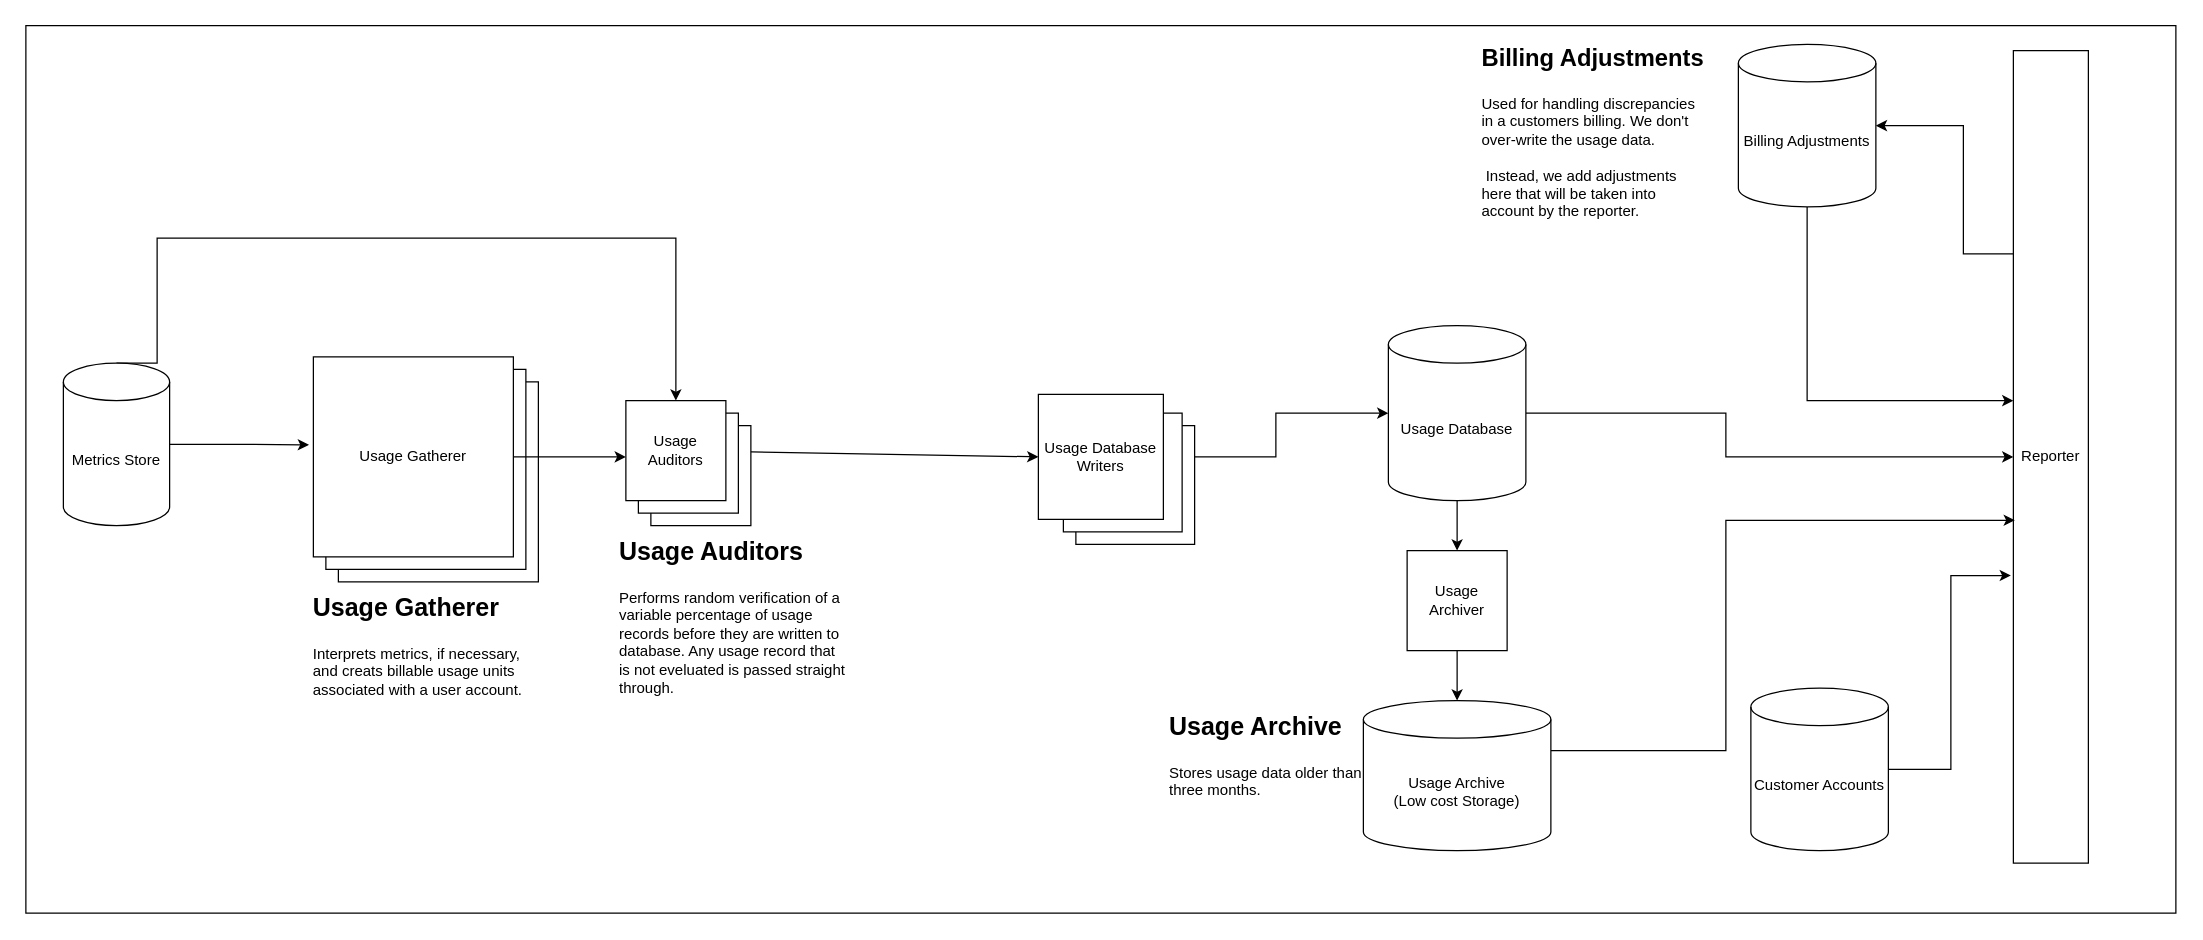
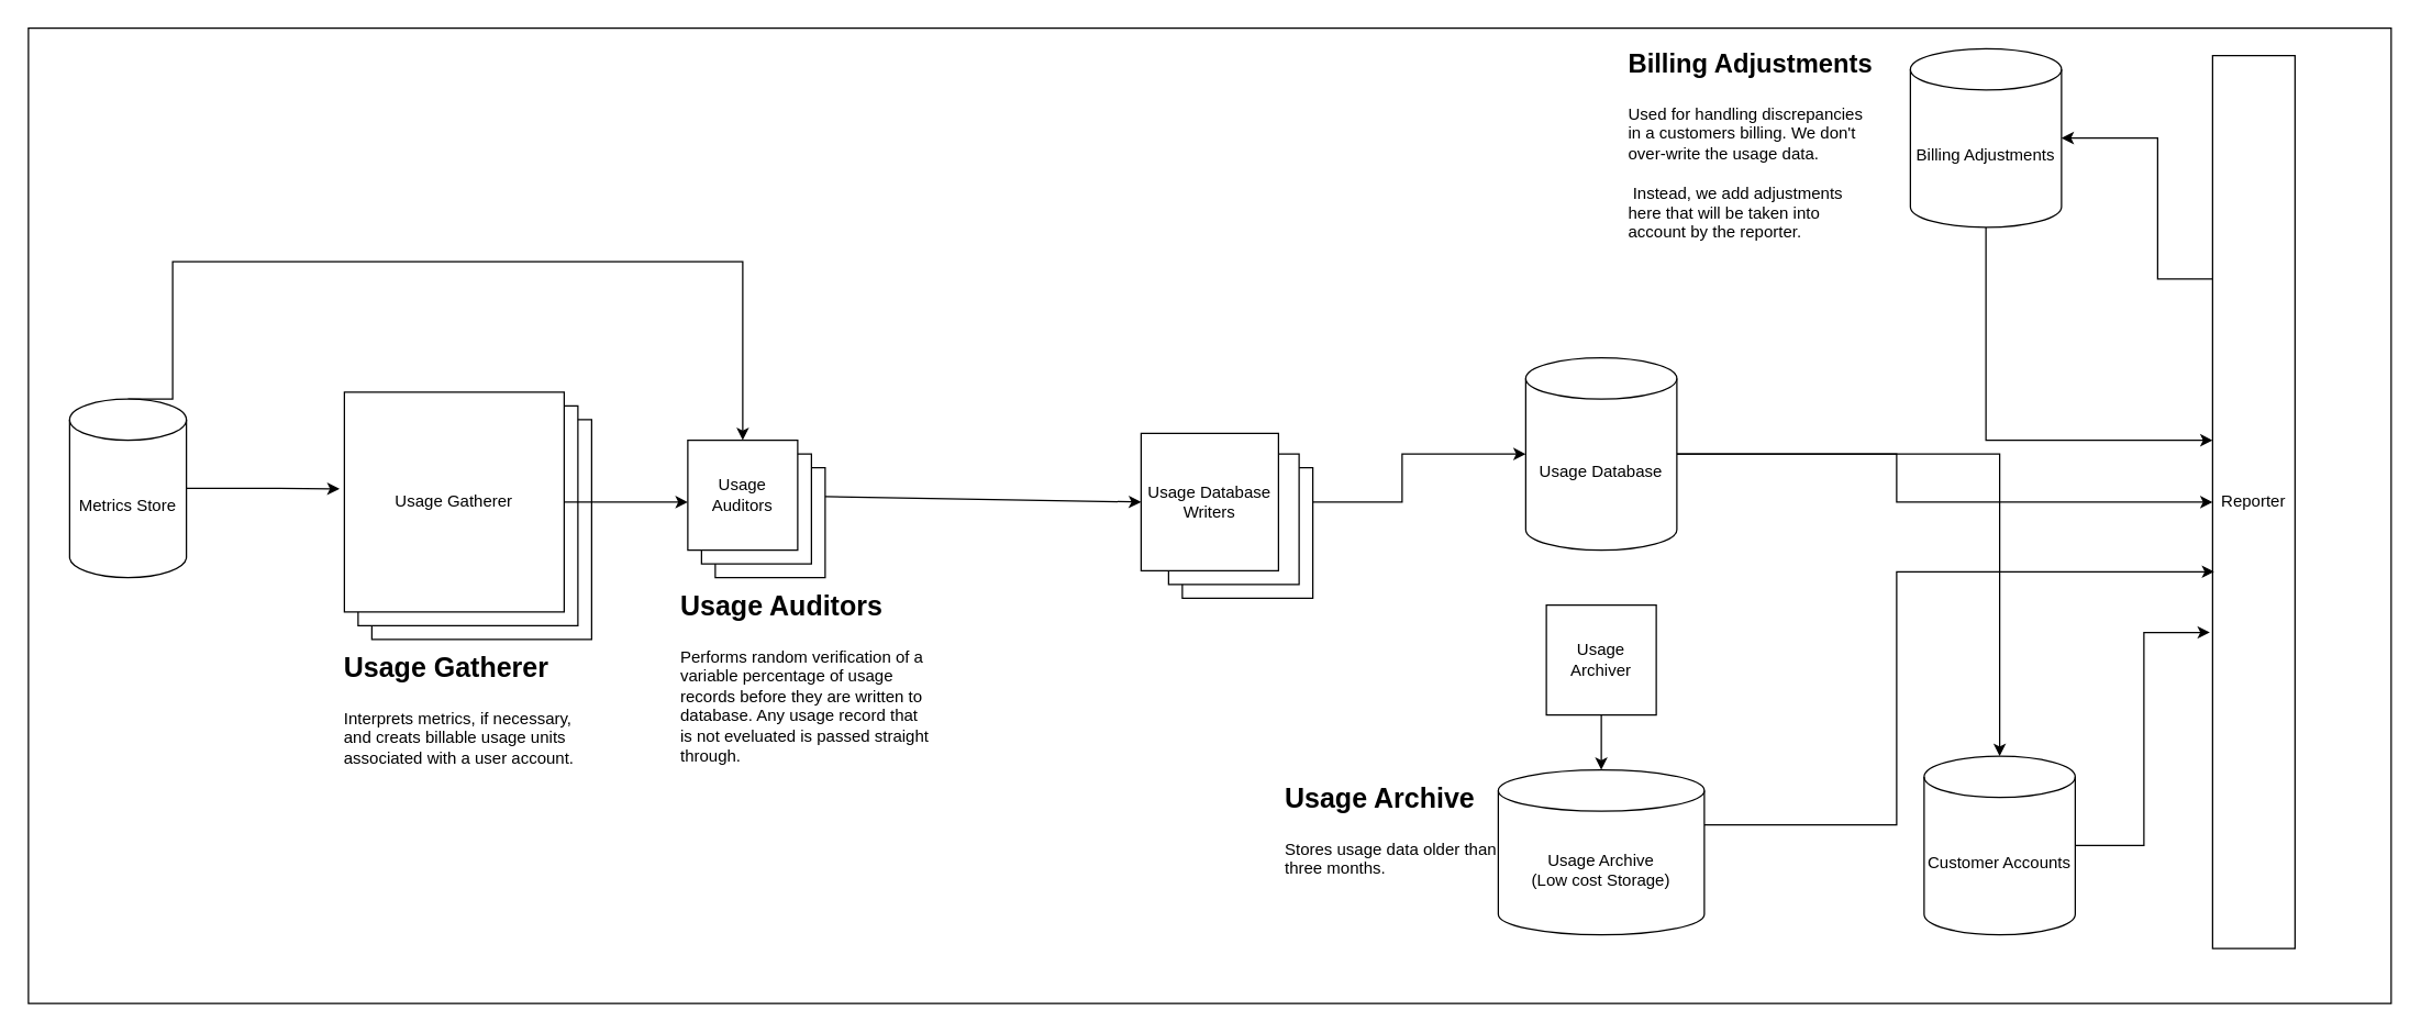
  <mxCell id="0" />
  <mxCell id="1" parent="0" />
  <mxCell id="2" value="" style="rounded=0;whiteSpace=wrap;html=1;" parent="1" vertex="1"><mxGeometry x="20" y="20" width="1720" height="710" as="geometry" /></mxCell>
- <mxCell id="3" style="edgeStyle=orthogonalEdgeStyle;rounded=0;html=1;entryX=0.5;entryY=0;entryDx=0;entryDy=0;" parent="1" source="6" target="8" edge="1"><mxGeometry relative="1" as="geometry" /></mxCell>
+ <mxCell id="3" style="edgeStyle=orthogonalEdgeStyle;rounded=0;html=1;" parent="1" source="6" target="14" edge="1"><mxGeometry relative="1" as="geometry" /></mxCell>
  <mxCell id="4" value="Usage Interpreter" style="whiteSpace=wrap;html=1;aspect=fixed;" parent="1" vertex="1"><mxGeometry x="270" y="305" width="160" height="160" as="geometry" /></mxCell>
  <mxCell id="5" style="edgeStyle=orthogonalEdgeStyle;rounded=0;html=1;entryX=0;entryY=0.5;entryDx=0;entryDy=0;fontSize=20;" edge="1" parent="1" source="6" target="15"><mxGeometry relative="1" as="geometry"><Array as="points"><mxPoint x="1380" y="330" /><mxPoint x="1380" y="365" /></Array></mxGeometry></mxCell>
  <mxCell id="6" value="Usage Database" style="shape=cylinder3;whiteSpace=wrap;html=1;boundedLbl=1;backgroundOutline=1;size=15;" parent="1" vertex="1"><mxGeometry x="1110" y="260" width="110" height="140" as="geometry" /></mxCell>
  <mxCell id="7" style="edgeStyle=orthogonalEdgeStyle;rounded=0;html=1;" parent="1" source="8" target="18" edge="1"><mxGeometry relative="1" as="geometry" /></mxCell>
  <mxCell id="8" value="Usage Archiver" style="whiteSpace=wrap;html=1;aspect=fixed;" parent="1" vertex="1"><mxGeometry x="1125" y="440" width="80" height="80" as="geometry" /></mxCell>
  <mxCell id="9" style="edgeStyle=none;html=1;entryX=0;entryY=0.5;entryDx=0;entryDy=0;" parent="1" source="33" target="25" edge="1"><mxGeometry relative="1" as="geometry" /></mxCell>
  <mxCell id="10" style="edgeStyle=orthogonalEdgeStyle;rounded=0;html=1;entryX=-0.022;entryY=0.44;entryDx=0;entryDy=0;entryPerimeter=0;" parent="1" source="12" target="29" edge="1"><mxGeometry relative="1" as="geometry"><Array as="points" /></mxGeometry></mxCell>
  <mxCell id="11" style="edgeStyle=orthogonalEdgeStyle;html=1;entryX=0.5;entryY=0;entryDx=0;entryDy=0;rounded=0;exitX=0.5;exitY=0;exitDx=0;exitDy=0;exitPerimeter=0;" parent="1" source="12" target="33" edge="1"><mxGeometry relative="1" as="geometry"><Array as="points"><mxPoint x="125" y="290" /><mxPoint x="125" y="190" /><mxPoint x="540" y="190" /></Array></mxGeometry></mxCell>
  <mxCell id="12" value="Metrics Store" style="shape=cylinder3;whiteSpace=wrap;html=1;boundedLbl=1;backgroundOutline=1;size=15;" parent="1" vertex="1"><mxGeometry x="50" y="290" width="85" height="130" as="geometry" /></mxCell>
  <mxCell id="13" style="edgeStyle=orthogonalEdgeStyle;rounded=0;html=1;entryX=-0.033;entryY=0.646;entryDx=0;entryDy=0;entryPerimeter=0;fontSize=20;" edge="1" parent="1" source="14" target="15"><mxGeometry relative="1" as="geometry"><Array as="points"><mxPoint x="1560" y="615" /><mxPoint x="1560" y="460" /></Array></mxGeometry></mxCell>
  <mxCell id="14" value="Customer Accounts" style="shape=cylinder3;whiteSpace=wrap;html=1;boundedLbl=1;backgroundOutline=1;size=15;" parent="1" vertex="1"><mxGeometry x="1400" y="550" width="110" height="130" as="geometry" /></mxCell>
  <mxCell id="15" value="Reporter" style="rounded=0;whiteSpace=wrap;html=1;" parent="1" vertex="1"><mxGeometry x="1610" y="40" width="60" height="650" as="geometry" /></mxCell>
  <mxCell id="16" value="&lt;h1&gt;&lt;font style=&quot;font-size: 20px;&quot;&gt;Usage Auditors&lt;/font&gt;&lt;/h1&gt;&lt;div&gt;Performs random verification of a variable percentage of usage records before they are written to database. Any usage record that is not eveluated is passed straight through.&lt;/div&gt;" style="text;html=1;strokeColor=none;fillColor=none;spacing=5;spacingTop=-20;whiteSpace=wrap;overflow=hidden;rounded=0;" parent="1" vertex="1"><mxGeometry x="490" y="420" width="190" height="140" as="geometry" /></mxCell>
  <mxCell id="17" style="edgeStyle=orthogonalEdgeStyle;rounded=0;html=1;entryX=0.02;entryY=0.578;entryDx=0;entryDy=0;entryPerimeter=0;fontSize=20;" edge="1" parent="1" source="18" target="15"><mxGeometry relative="1" as="geometry"><Array as="points"><mxPoint x="1380" y="600" /><mxPoint x="1380" y="416" /></Array></mxGeometry></mxCell>
  <mxCell id="18" value="Usage Archive&lt;br&gt;(Low cost Storage)" style="shape=cylinder3;whiteSpace=wrap;html=1;boundedLbl=1;backgroundOutline=1;size=15;" parent="1" vertex="1"><mxGeometry x="1090" y="560" width="150" height="120" as="geometry" /></mxCell>
  <mxCell id="19" style="edgeStyle=orthogonalEdgeStyle;rounded=0;html=1;fontSize=20;exitX=0.5;exitY=1;exitDx=0;exitDy=0;exitPerimeter=0;" edge="1" parent="1" source="20"><mxGeometry relative="1" as="geometry"><mxPoint x="1610" y="320" as="targetPoint" /><Array as="points"><mxPoint x="1445" y="320" /><mxPoint x="1610" y="320" /></Array></mxGeometry></mxCell>
  <mxCell id="20" value="Billing Adjustments" style="shape=cylinder3;whiteSpace=wrap;html=1;boundedLbl=1;backgroundOutline=1;size=15;" parent="1" vertex="1"><mxGeometry x="1390" y="35" width="110" height="130" as="geometry" /></mxCell>
  <mxCell id="21" value="" style="endArrow=classic;html=1;rounded=0;exitX=0;exitY=0.25;exitDx=0;exitDy=0;entryX=1;entryY=0.5;entryDx=0;entryDy=0;entryPerimeter=0;edgeStyle=orthogonalEdgeStyle;" parent="1" source="15" target="20" edge="1"><mxGeometry width="50" height="50" relative="1" as="geometry"><mxPoint x="930" y="410" as="sourcePoint" /><mxPoint x="980" y="360" as="targetPoint" /><Array as="points"><mxPoint x="1570" y="203" /><mxPoint x="1570" y="100" /></Array></mxGeometry></mxCell>
  <mxCell id="22" style="edgeStyle=orthogonalEdgeStyle;rounded=0;html=1;entryX=0;entryY=0.5;entryDx=0;entryDy=0;entryPerimeter=0;" parent="1" source="25" target="6" edge="1"><mxGeometry relative="1" as="geometry" /></mxCell>
  <mxCell id="23" value="" style="whiteSpace=wrap;html=1;aspect=fixed;" parent="1" vertex="1"><mxGeometry x="860" y="340" width="95" height="95" as="geometry" /></mxCell>
  <mxCell id="24" value="" style="whiteSpace=wrap;html=1;aspect=fixed;" parent="1" vertex="1"><mxGeometry x="850" y="330" width="95" height="95" as="geometry" /></mxCell>
  <mxCell id="25" value="Usage Database Writers" style="whiteSpace=wrap;html=1;aspect=fixed;" parent="1" vertex="1"><mxGeometry x="830" y="315" width="100" height="100" as="geometry" /></mxCell>
  <mxCell id="26" value="&lt;h1&gt;&lt;font style=&quot;font-size: 20px;&quot;&gt;Usage Gatherer&lt;/font&gt;&lt;/h1&gt;&lt;div&gt;Interprets metrics, if necessary, and creats billable usage units associated with a user account.&lt;/div&gt;" style="text;html=1;strokeColor=none;fillColor=none;spacing=5;spacingTop=-20;whiteSpace=wrap;overflow=hidden;rounded=0;" parent="1" vertex="1"><mxGeometry x="245" y="465" width="190" height="120" as="geometry" /></mxCell>
  <mxCell id="27" value="Usage Interpreter" style="whiteSpace=wrap;html=1;aspect=fixed;" parent="1" vertex="1"><mxGeometry x="260" y="295" width="160" height="160" as="geometry" /></mxCell>
  <mxCell id="28" style="edgeStyle=orthogonalEdgeStyle;rounded=0;html=1;exitX=1;exitY=0.5;exitDx=0;exitDy=0;fontSize=20;" edge="1" parent="1" source="29" target="33"><mxGeometry relative="1" as="geometry"><Array as="points"><mxPoint x="480" y="365" /><mxPoint x="480" y="365" /></Array></mxGeometry></mxCell>
  <mxCell id="29" value="Usage Gatherer" style="whiteSpace=wrap;html=1;aspect=fixed;" parent="1" vertex="1"><mxGeometry x="250" y="285" width="160" height="160" as="geometry" /></mxCell>
  <mxCell id="30" value="Auditor" style="whiteSpace=wrap;html=1;aspect=fixed;" vertex="1" parent="1"><mxGeometry x="520" y="340" width="80" height="80" as="geometry" /></mxCell>
  <mxCell id="31" value="Auditor" style="whiteSpace=wrap;html=1;aspect=fixed;" vertex="1" parent="1"><mxGeometry x="510" y="330" width="80" height="80" as="geometry" /></mxCell>
  <mxCell id="32" value="&lt;h1&gt;&lt;font style=&quot;font-size: 19px;&quot;&gt;Billing Adjustments&lt;/font&gt;&lt;/h1&gt;&lt;div&gt;Used for handling discrepancies in a customers billing. We don't over-write the usage data.&lt;/div&gt;&lt;div&gt;&lt;br&gt;&lt;/div&gt;&lt;div&gt;&amp;nbsp;Instead, we add adjustments here that will be taken into account by the reporter.&lt;/div&gt;" style="text;html=1;strokeColor=none;fillColor=none;spacing=5;spacingTop=-20;whiteSpace=wrap;overflow=hidden;rounded=0;" parent="1" vertex="1"><mxGeometry x="1180" y="25" width="190" height="155" as="geometry" /></mxCell>
  <mxCell id="33" value="Usage Auditors" style="whiteSpace=wrap;html=1;aspect=fixed;" parent="1" vertex="1"><mxGeometry x="500" y="320" width="80" height="80" as="geometry" /></mxCell>
  <mxCell id="34" value="&lt;h1&gt;&lt;font style=&quot;font-size: 20px;&quot;&gt;Usage Archive&lt;/font&gt;&lt;/h1&gt;&lt;p&gt;Stores usage data older than three months.&amp;nbsp;&lt;/p&gt;" style="text;html=1;strokeColor=none;fillColor=none;spacing=5;spacingTop=-20;whiteSpace=wrap;overflow=hidden;rounded=0;" vertex="1" parent="1"><mxGeometry x="930" y="560" width="190" height="135" as="geometry" /></mxCell>
